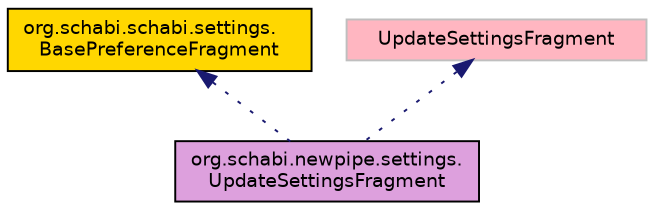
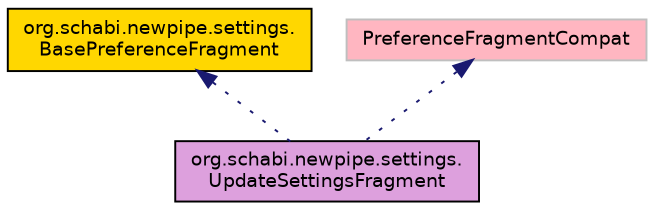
  digraph {
    node [color=black fontname=Helvetica fontsize=10 shape=record style=filled]
    edge [color=midnightblue dir=back fontname=Helvetica fontsize=10 labelfontname=Helvetica labelfontsize=10 style=dotted]
    n1 [fillcolor=plum fontcolor=black height=0.2 label="org.schabi.newpipe.settings.\lUpdateSettingsFragment" width=0.4]
-   n2 [fillcolor=gold height=0.2 label="org.schabi.schabi.settings.\lBasePreferenceFragment" width=0.4]
-   n3 [color=grey75 fillcolor=lightpink height=0.2 label=UpdateSettingsFragment width=0.4]
+   n2 [fillcolor=gold height=0.2 label="org.schabi.newpipe.settings.\lBasePreferenceFragment" width=0.4]
+   n3 [color=grey75 fillcolor=lightpink height=0.2 label=PreferenceFragmentCompat width=0.4]
    n2 -> n1
    n3 -> n1
  }
